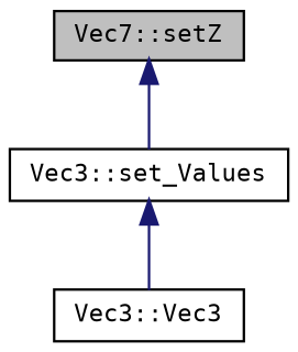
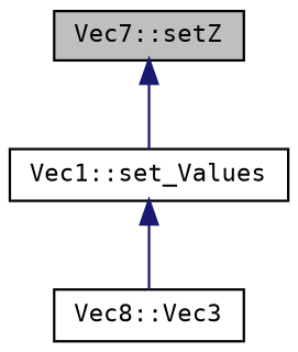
  digraph {
    fontname="DejaVu Sans Mono"
    rankdir=TB
    node [color=black fillcolor=white fontname="DejaVu Sans Mono" fontsize=10 shape=record style=filled]
    edge [color=midnightblue dir=back fontname="DejaVu Sans Mono" fontsize=10 labelfontname=Helvetica labelfontsize=10 style=solid]
    n1 [fillcolor=grey75 fontcolor=black height=0.2 label="Vec7::setZ" width=0.4]
-   n2 [height=0.2 label="Vec3::set_Values" width=0.4]
-   n3 [height=0.2 label="Vec3::Vec3" width=0.4]
+   n2 [height=0.2 label="Vec1::set_Values" width=0.4]
+   n3 [height=0.2 label="Vec8::Vec3" width=0.4]
    n1 -> n2
    n2 -> n3
  }
